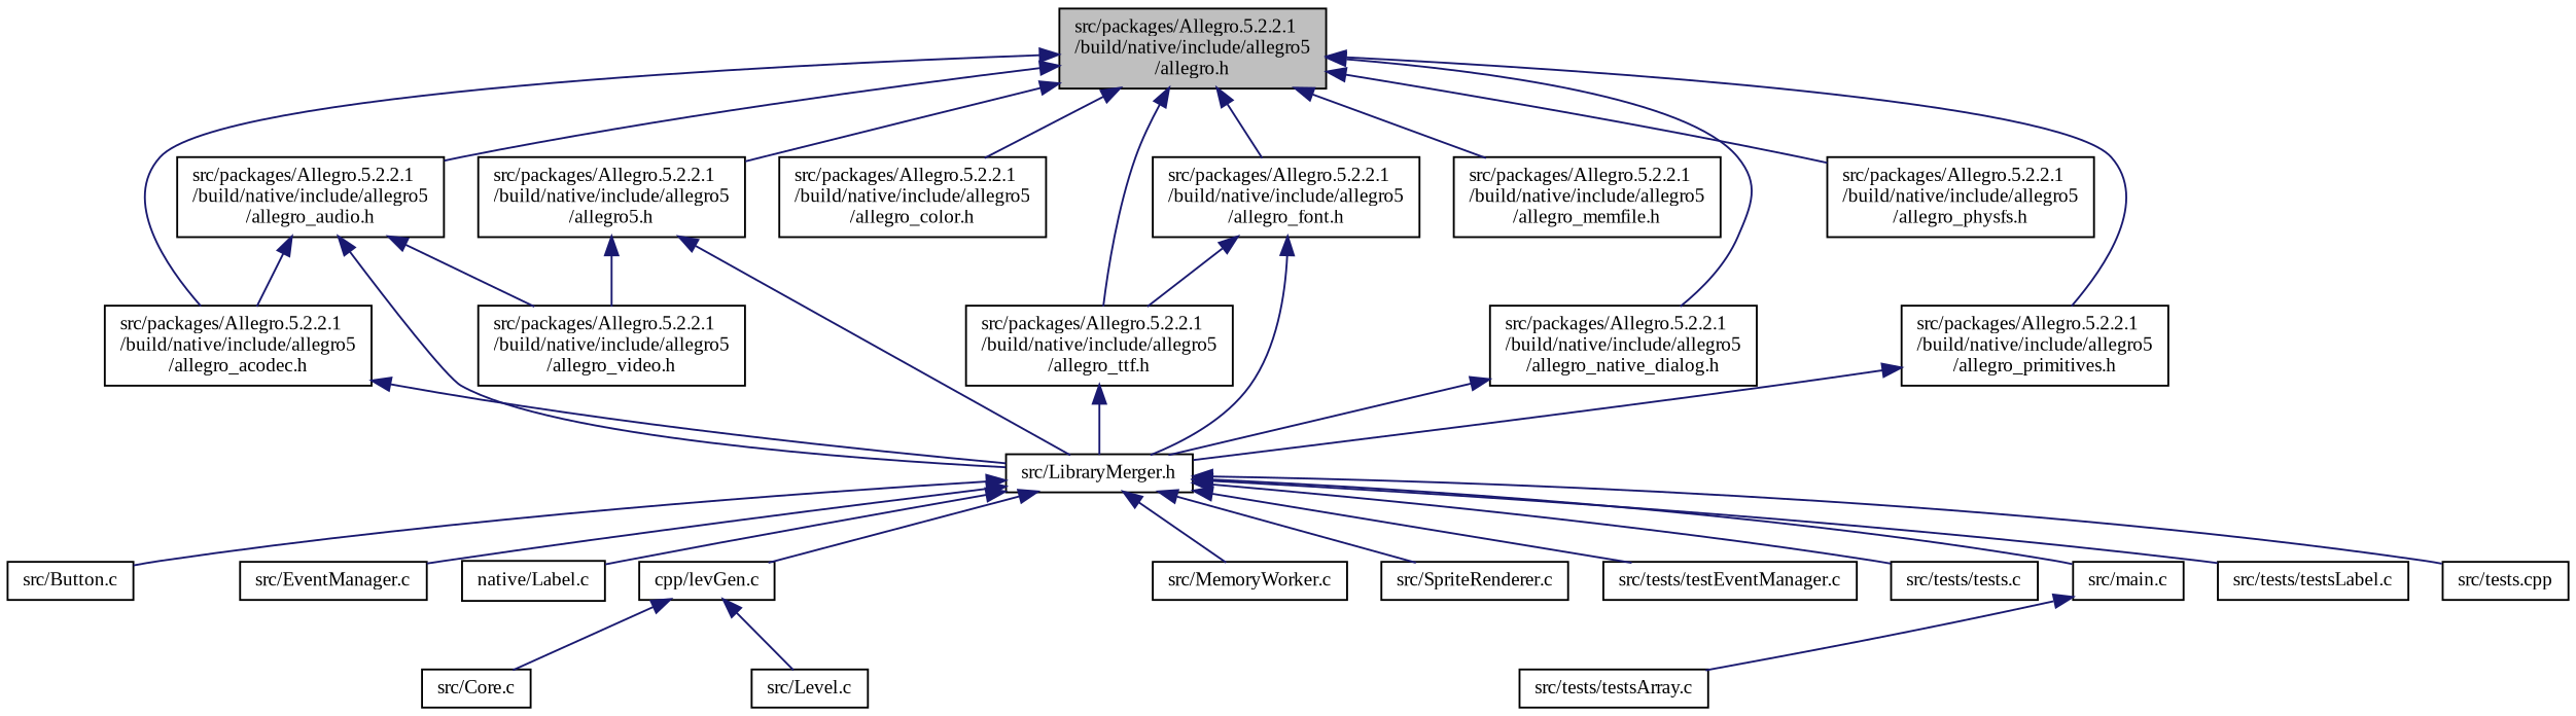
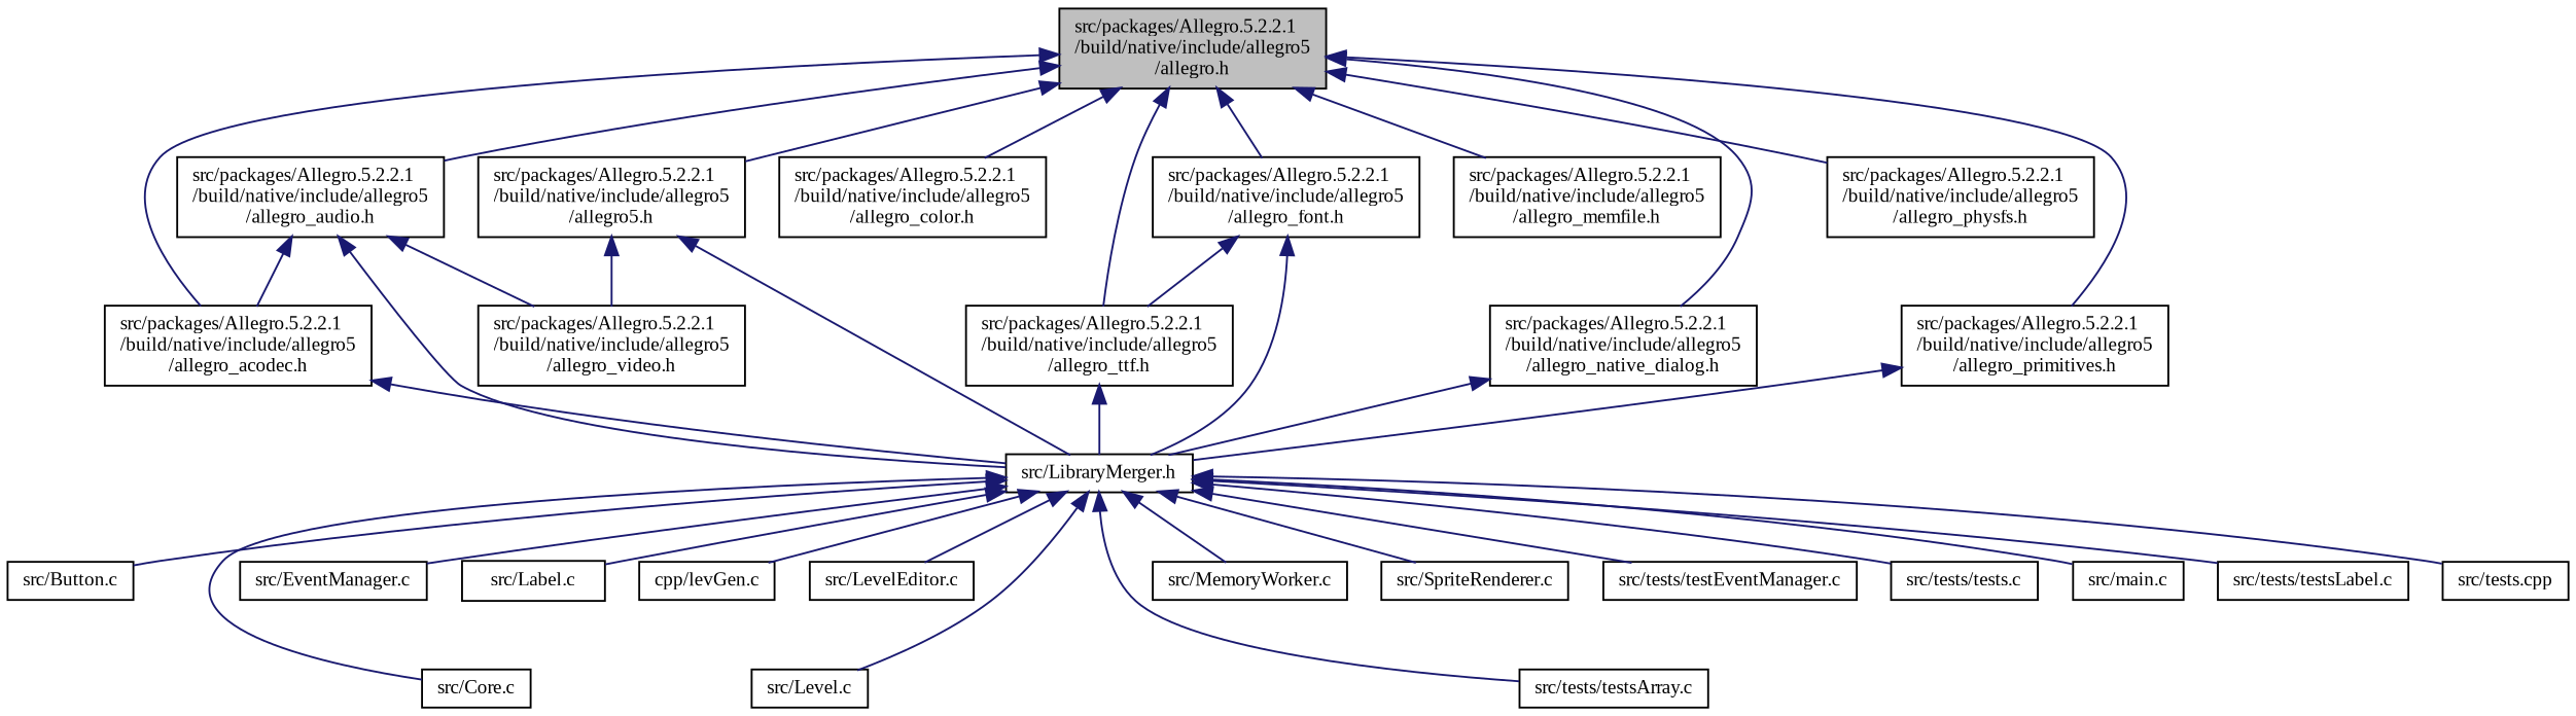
  digraph {
    fontname="Liberation Serif"
    node [color=black fillcolor=white fontname="Liberation Serif" fontsize=10 shape=record style=filled]
    edge [color=midnightblue dir=back fontname="Liberation Serif" fontsize=10 labelfontname=Helvetica labelfontsize=10 style=solid]
    n1 [fillcolor=grey75 fontcolor=black height=0.2 label="src/packages/Allegro.5.2.2.1\l/build/native/include/allegro5\l/allegro.h" width=0.4]
    n2 [height=0.2 label="src/packages/Allegro.5.2.2.1\l/build/native/include/allegro5\l/allegro5.h" width=0.4]
    n3 [height=0.2 label="src/packages/Allegro.5.2.2.1\l/build/native/include/allegro5\l/allegro_acodec.h" width=0.4]
    n4 [height=0.2 label="src/packages/Allegro.5.2.2.1\l/build/native/include/allegro5\l/allegro_audio.h" width=0.4]
    n5 [height=0.2 label="src/packages/Allegro.5.2.2.1\l/build/native/include/allegro5\l/allegro_color.h" width=0.4]
    n6 [height=0.2 label="src/packages/Allegro.5.2.2.1\l/build/native/include/allegro5\l/allegro_font.h" width=0.4]
    n7 [height=0.2 label="src/packages/Allegro.5.2.2.1\l/build/native/include/allegro5\l/allegro_ttf.h" width=0.4]
    n8 [height=0.2 label="src/packages/Allegro.5.2.2.1\l/build/native/include/allegro5\l/allegro_memfile.h" width=0.4]
    n9 [height=0.2 label="src/packages/Allegro.5.2.2.1\l/build/native/include/allegro5\l/allegro_native_dialog.h" width=0.4]
    n10 [height=0.2 label="src/packages/Allegro.5.2.2.1\l/build/native/include/allegro5\l/allegro_physfs.h" width=0.4]
    n11 [height=0.2 label="src/packages/Allegro.5.2.2.1\l/build/native/include/allegro5\l/allegro_primitives.h" width=0.4]
    n12 [height=0.2 label="src/LibraryMerger.h" width=0.4]
    n13 [height=0.2 label="src/packages/Allegro.5.2.2.1\l/build/native/include/allegro5\l/allegro_video.h" width=0.4]
    n14 [height=0.2 label="src/Button.c" width=0.4]
    n15 [height=0.2 label="src/Core.c" width=0.4]
    n16 [height=0.2 label="src/EventManager.c" width=0.4]
-   n17 [height=0.2 label="native/Label.c" width=0.4]
+   n17 [height=0.2 label="src/Label.c" width=0.4]
    n18 [height=0.2 label="src/Level.c" width=0.4]
+   n19 [height=0.2 label="src/LevelEditor.c" width=0.4]
    n20 [height=0.2 label="cpp/levGen.c" width=0.4]
    n21 [height=0.2 label="src/main.c" width=0.4]
    n22 [height=0.2 label="src/MemoryWorker.c" width=0.4]
    n23 [height=0.2 label="src/SpriteRenderer.c" width=0.4]
    n24 [height=0.2 label="src/tests/testEventManager.c" width=0.4]
    n25 [height=0.2 label="src/tests/tests.c" width=0.4]
    n26 [height=0.2 label="src/tests/testsArray.c" width=0.4]
    n27 [height=0.2 label="src/tests/testsLabel.c" width=0.4]
    n28 [height=0.2 label="src/tests.cpp" width=0.4]
    n1 -> n2
    n1 -> n3
    n1 -> n4
    n1 -> n5
    n1 -> n6
    n1 -> n7
    n1 -> n8
    n1 -> n9
    n1 -> n10
    n1 -> n11
    n2 -> n12
    n2 -> n13
    n3 -> n12
    n4 -> n3
    n4 -> n12
    n4 -> n13
    n6 -> n7
    n6 -> n12
    n7 -> n12
    n9 -> n12
    n11 -> n12
    n12 -> n14
-   n20 -> n15
+   n12 -> n15
    n12 -> n16
    n12 -> n17
-   n20 -> n18
+   n12 -> n18
+   n12 -> n19
    n12 -> n20
    n12 -> n21
    n12 -> n22
    n12 -> n23
    n12 -> n24
    n12 -> n25
-   n21 -> n26
+   n12 -> n26
    n12 -> n27
    n12 -> n28
  }
